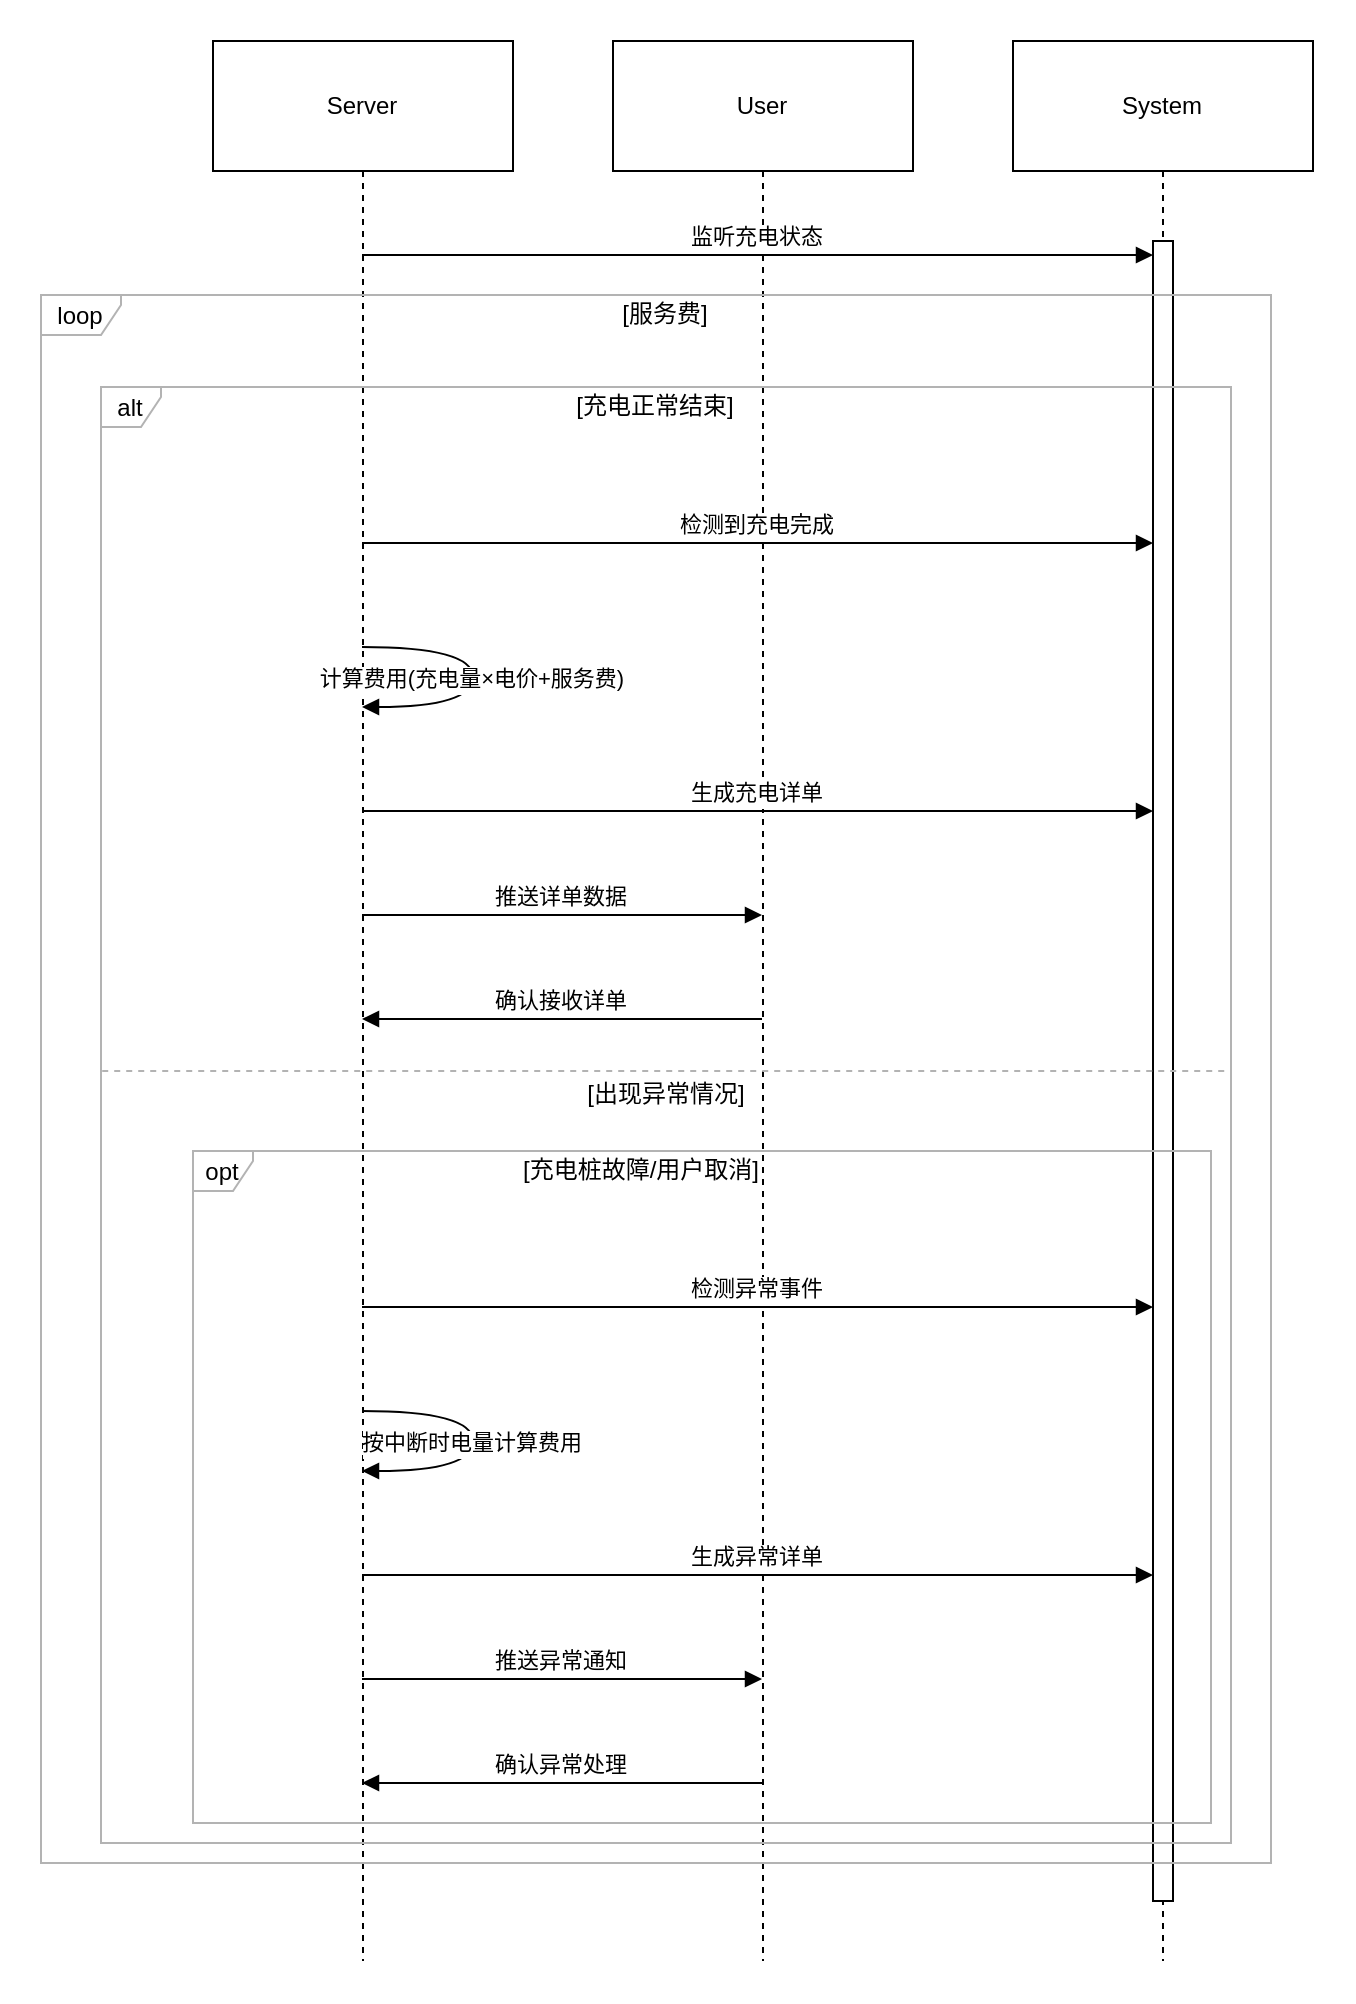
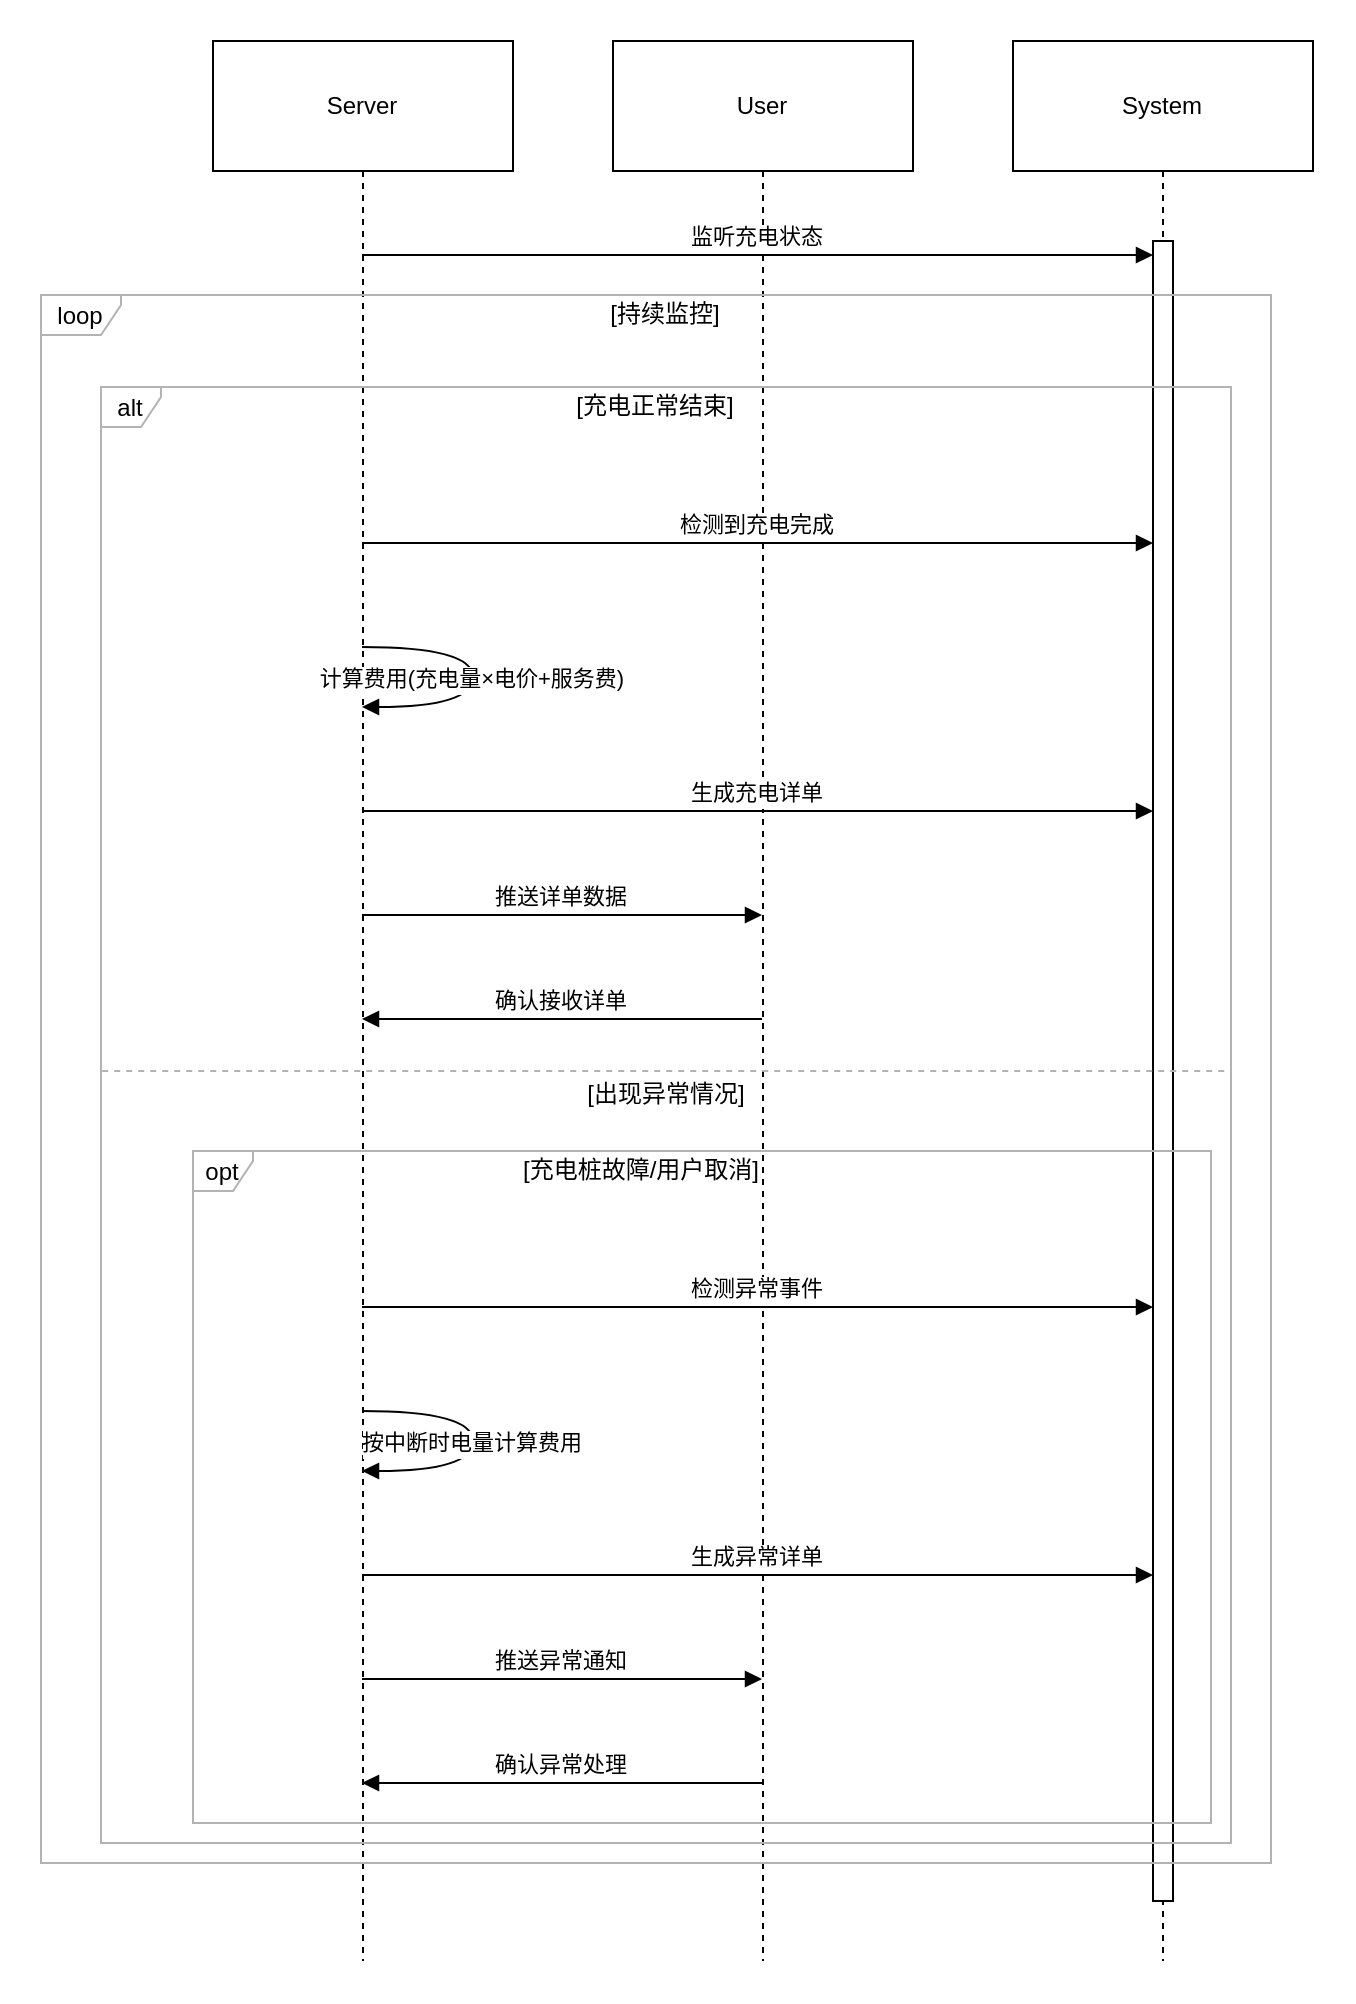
  <mxCell id="0" />
  <mxCell id="1" parent="0" />
  <mxCell id="2" value="Server" style="shape=umlLifeline;perimeter=lifelinePerimeter;whiteSpace=wrap;container=1;dropTarget=0;collapsible=0;recursiveResize=0;outlineConnect=0;portConstraint=eastwest;newEdgeStyle={&quot;edgeStyle&quot;:&quot;elbowEdgeStyle&quot;,&quot;elbow&quot;:&quot;vertical&quot;,&quot;curved&quot;:0,&quot;rounded&quot;:0};size=65;" vertex="1" parent="1"><mxGeometry x="106" y="20" width="150" height="960" as="geometry" /></mxCell>
  <mxCell id="3" value="" style="points=[];perimeter=orthogonalPerimeter;outlineConnect=0;targetShapes=umlLifeline;portConstraint=eastwest;newEdgeStyle={&quot;edgeStyle&quot;:&quot;elbowEdgeStyle&quot;,&quot;elbow&quot;:&quot;vertical&quot;,&quot;curved&quot;:0,&quot;rounded&quot;:0}" vertex="1" parent="2"><mxGeometry x="70" width="10" as="geometry" /></mxCell>
  <mxCell id="4" value="User" style="shape=umlLifeline;perimeter=lifelinePerimeter;whiteSpace=wrap;container=1;dropTarget=0;collapsible=0;recursiveResize=0;outlineConnect=0;portConstraint=eastwest;newEdgeStyle={&quot;edgeStyle&quot;:&quot;elbowEdgeStyle&quot;,&quot;elbow&quot;:&quot;vertical&quot;,&quot;curved&quot;:0,&quot;rounded&quot;:0};size=65;" vertex="1" parent="1"><mxGeometry x="306" y="20" width="150" height="960" as="geometry" /></mxCell>
  <mxCell id="5" value="System" style="shape=umlLifeline;perimeter=lifelinePerimeter;whiteSpace=wrap;container=1;dropTarget=0;collapsible=0;recursiveResize=0;outlineConnect=0;portConstraint=eastwest;newEdgeStyle={&quot;edgeStyle&quot;:&quot;elbowEdgeStyle&quot;,&quot;elbow&quot;:&quot;vertical&quot;,&quot;curved&quot;:0,&quot;rounded&quot;:0};size=65;" vertex="1" parent="1"><mxGeometry x="506" y="20" width="150" height="960" as="geometry" /></mxCell>
  <mxCell id="6" value="" style="html=1;points=[[0,0,0,0,5],[0,1,0,0,-5],[1,0,0,0,5],[1,1,0,0,-5]];perimeter=orthogonalPerimeter;outlineConnect=0;targetShapes=umlLifeline;portConstraint=eastwest;newEdgeStyle={&quot;curved&quot;:0,&quot;rounded&quot;:0};" vertex="1" parent="5"><mxGeometry x="70" y="100" width="10" height="830" as="geometry" /></mxCell>
  <mxCell id="7" value="opt" style="shape=umlFrame;pointerEvents=0;dropTarget=0;strokeColor=#B3B3B3;height=20;width=30" vertex="1" parent="1"><mxGeometry x="96" y="575" width="509" height="336" as="geometry" /></mxCell>
  <mxCell id="8" value="[充电桩故障/用户取消]" style="text;strokeColor=none;fillColor=none;align=center;verticalAlign=middle;whiteSpace=wrap;" vertex="1" parent="7"><mxGeometry x="-11.29" width="471.29" height="20" as="geometry" /></mxCell>
  <mxCell id="9" value="alt" style="shape=umlFrame;pointerEvents=0;dropTarget=0;strokeColor=#B3B3B3;height=20;width=30" vertex="1" parent="1"><mxGeometry x="50" y="193" width="565" height="728" as="geometry" /></mxCell>
  <mxCell id="10" value="[充电正常结束]" style="text;strokeColor=none;fillColor=none;align=center;verticalAlign=middle;whiteSpace=wrap;" vertex="1" parent="9"><mxGeometry x="10.901" width="532.916" height="20" as="geometry" /></mxCell>
  <mxCell id="11" value="[出现异常情况]" style="shape=line;dashed=1;whiteSpace=wrap;verticalAlign=top;labelPosition=center;verticalLabelPosition=middle;align=center;strokeColor=#B3B3B3;" vertex="1" parent="9"><mxGeometry x="0.613" y="340" width="564.387" height="4" as="geometry" /></mxCell>
  <mxCell id="12" value="loop" style="shape=umlFrame;pointerEvents=0;dropTarget=0;strokeColor=#B3B3B3;height=20;width=40" vertex="1" parent="1"><mxGeometry x="20" y="147" width="615" height="784" as="geometry" /></mxCell>
- <mxCell id="13" value="[服务费]" style="text;strokeColor=none;fillColor=none;align=center;verticalAlign=middle;whiteSpace=wrap;" vertex="1" parent="12"><mxGeometry x="27.252" width="570.914" height="20" as="geometry" /></mxCell>
+ <mxCell id="13" value="[持续监控]" style="text;strokeColor=none;fillColor=none;align=center;verticalAlign=middle;whiteSpace=wrap;" vertex="1" parent="12"><mxGeometry x="27.252" width="570.914" height="20" as="geometry" /></mxCell>
  <mxCell id="14" value="监听充电状态" style="verticalAlign=bottom;edgeStyle=elbowEdgeStyle;elbow=vertical;curved=0;rounded=0;endArrow=block;" edge="1" parent="1" source="2" target="6"><mxGeometry relative="1" as="geometry"><Array as="points"><mxPoint x="392" y="127" /></Array></mxGeometry></mxCell>
  <mxCell id="15" value="检测到充电完成" style="verticalAlign=bottom;edgeStyle=elbowEdgeStyle;elbow=vertical;curved=0;rounded=0;endArrow=block;" edge="1" parent="1" source="2" target="6"><mxGeometry relative="1" as="geometry"><Array as="points"><mxPoint x="392" y="271" /></Array></mxGeometry></mxCell>
  <mxCell id="16" value="计算费用(充电量×电价+服务费)" style="curved=1;endArrow=block;rounded=0;" edge="1" parent="1" source="2" target="2"><mxGeometry relative="1" as="geometry"><Array as="points"><mxPoint x="236" y="323" /><mxPoint x="236" y="353" /></Array></mxGeometry></mxCell>
  <mxCell id="17" value="生成充电详单" style="verticalAlign=bottom;edgeStyle=elbowEdgeStyle;elbow=vertical;curved=0;rounded=0;endArrow=block;" edge="1" parent="1" source="2" target="6"><mxGeometry relative="1" as="geometry"><Array as="points"><mxPoint x="392" y="405" /></Array></mxGeometry></mxCell>
  <mxCell id="18" value="推送详单数据" style="verticalAlign=bottom;edgeStyle=elbowEdgeStyle;elbow=vertical;curved=0;rounded=0;endArrow=block;" edge="1" parent="1" source="2" target="4"><mxGeometry relative="1" as="geometry"><Array as="points"><mxPoint x="290" y="457" /></Array><mxPoint x="376" y="457" as="targetPoint" /></mxGeometry></mxCell>
  <mxCell id="19" value="确认接收详单" style="verticalAlign=bottom;edgeStyle=elbowEdgeStyle;elbow=vertical;curved=0;rounded=0;endArrow=block;" edge="1" parent="1" source="4" target="2"><mxGeometry relative="1" as="geometry"><Array as="points"><mxPoint x="293" y="509" /></Array><mxPoint x="376" y="509" as="sourcePoint" /></mxGeometry></mxCell>
  <mxCell id="20" value="检测异常事件" style="verticalAlign=bottom;edgeStyle=elbowEdgeStyle;elbow=vertical;curved=0;rounded=0;endArrow=block;" edge="1" parent="1" source="2" target="6"><mxGeometry relative="1" as="geometry"><Array as="points"><mxPoint x="392" y="653" /></Array></mxGeometry></mxCell>
  <mxCell id="21" value="按中断时电量计算费用" style="curved=1;endArrow=block;rounded=0;" edge="1" parent="1" source="2" target="2"><mxGeometry relative="1" as="geometry"><Array as="points"><mxPoint x="236" y="705" /><mxPoint x="236" y="735" /></Array></mxGeometry></mxCell>
  <mxCell id="22" value="生成异常详单" style="verticalAlign=bottom;edgeStyle=elbowEdgeStyle;elbow=vertical;curved=0;rounded=0;endArrow=block;" edge="1" parent="1" source="2" target="6"><mxGeometry relative="1" as="geometry"><Array as="points"><mxPoint x="392" y="787" /></Array></mxGeometry></mxCell>
  <mxCell id="23" value="推送异常通知" style="verticalAlign=bottom;edgeStyle=elbowEdgeStyle;elbow=vertical;curved=0;rounded=0;endArrow=block;" edge="1" parent="1" source="2" target="4"><mxGeometry relative="1" as="geometry"><Array as="points"><mxPoint x="290" y="839" /></Array><mxPoint x="376" y="839" as="targetPoint" /></mxGeometry></mxCell>
  <mxCell id="24" value="确认异常处理" style="verticalAlign=bottom;edgeStyle=elbowEdgeStyle;elbow=vertical;curved=0;rounded=0;endArrow=block;" edge="1" parent="1" source="4" target="2"><mxGeometry relative="1" as="geometry"><Array as="points"><mxPoint x="293" y="891" /></Array><mxPoint x="376" y="891" as="sourcePoint" /></mxGeometry></mxCell>
